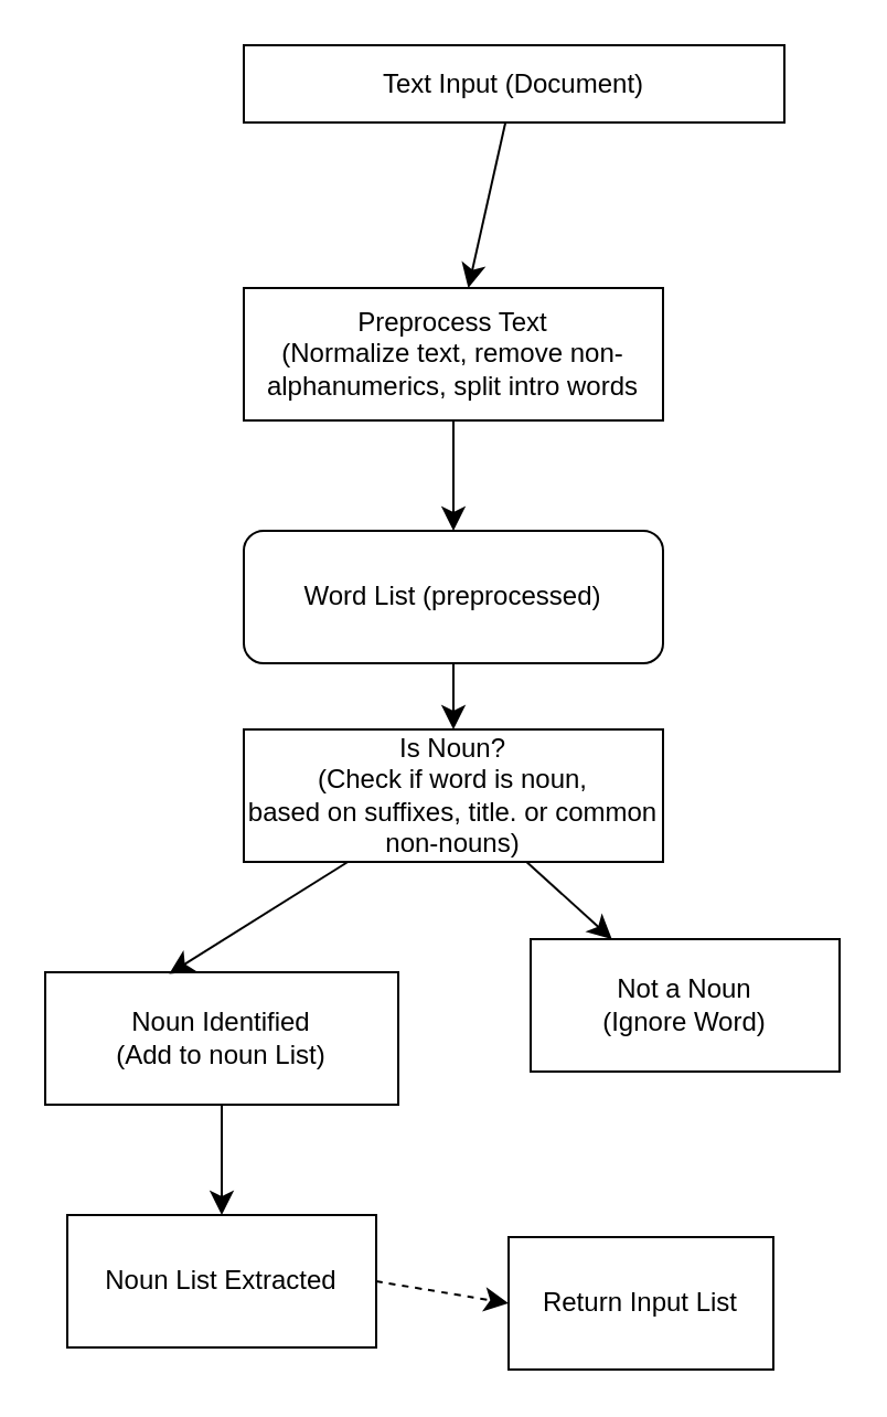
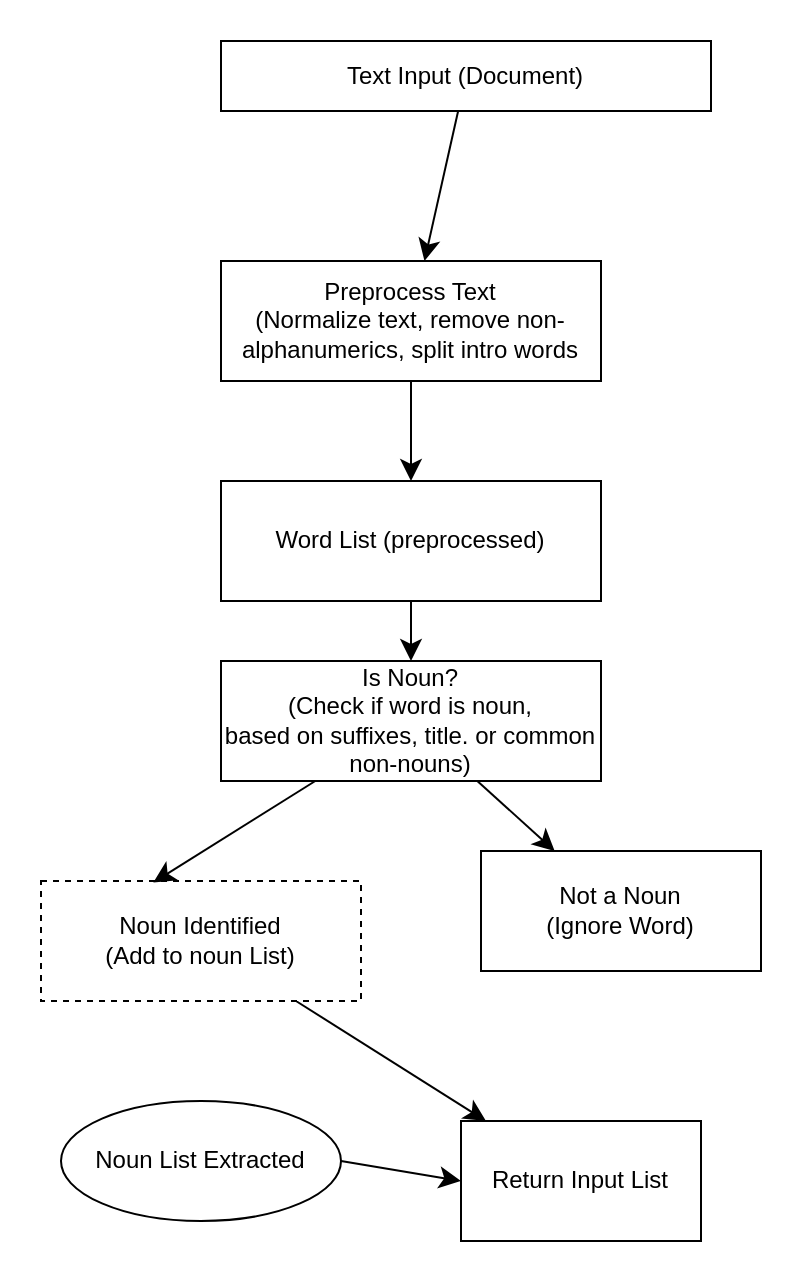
  <mxCell id="0" />
  <mxCell id="1" parent="0" />
  <mxCell id="2" style="edgeStyle=none;curved=1;rounded=0;orthogonalLoop=1;jettySize=auto;html=1;fontSize=12;startSize=8;endSize=8;" edge="1" parent="1" source="3" target="5"><mxGeometry relative="1" as="geometry" /></mxCell>
  <mxCell id="3" value="Text Input (Document)" style="rounded=0;whiteSpace=wrap;html=1;" vertex="1" parent="1"><mxGeometry x="110" y="20" width="245" height="35" as="geometry" /></mxCell>
  <mxCell id="4" style="edgeStyle=none;curved=1;rounded=0;orthogonalLoop=1;jettySize=auto;html=1;entryX=0.5;entryY=0;entryDx=0;entryDy=0;fontSize=12;startSize=8;endSize=8;" edge="1" parent="1" source="5" target="7"><mxGeometry relative="1" as="geometry" /></mxCell>
  <mxCell id="5" value="Preprocess Text&lt;div&gt;(Normalize text, remove non-alphanumerics, split intro words&lt;/div&gt;" style="rounded=0;whiteSpace=wrap;html=1;" vertex="1" parent="1"><mxGeometry x="110" y="130" width="190" height="60" as="geometry" /></mxCell>
  <mxCell id="6" style="edgeStyle=none;curved=1;rounded=0;orthogonalLoop=1;jettySize=auto;html=1;entryX=0.5;entryY=0;entryDx=0;entryDy=0;fontSize=12;startSize=8;endSize=8;" edge="1" parent="1" source="7" target="9"><mxGeometry relative="1" as="geometry" /></mxCell>
- <mxCell id="7" value="Word List (preprocessed)" style="whiteSpace=wrap;html=1;rounded=1;" vertex="1" parent="1"><mxGeometry x="110" y="240" width="190" height="60" as="geometry" /></mxCell>
+ <mxCell id="7" value="Word List (preprocessed)" style="rounded=0;whiteSpace=wrap;html=1;" vertex="1" parent="1"><mxGeometry x="110" y="240" width="190" height="60" as="geometry" /></mxCell>
  <mxCell id="8" style="edgeStyle=none;curved=1;rounded=0;orthogonalLoop=1;jettySize=auto;html=1;fontSize=12;startSize=8;endSize=8;" edge="1" parent="1" source="9" target="12"><mxGeometry relative="1" as="geometry" /></mxCell>
  <mxCell id="9" value="&lt;div&gt;Is Noun?&lt;/div&gt;(Check if word is noun,&lt;div&gt;based on suffixes, title. or common non-nouns)&lt;/div&gt;" style="rounded=0;whiteSpace=wrap;html=1;" vertex="1" parent="1"><mxGeometry x="110" y="330" width="190" height="60" as="geometry" /></mxCell>
- <mxCell id="10" style="edgeStyle=none;curved=1;rounded=0;orthogonalLoop=1;jettySize=auto;html=1;fontSize=12;startSize=8;endSize=8;" edge="1" parent="1" source="11" target="14"><mxGeometry relative="1" as="geometry" /></mxCell>
- <mxCell id="11" value="Noun Identified&lt;div&gt;(Add to noun List)&lt;/div&gt;" style="rounded=0;whiteSpace=wrap;html=1;" vertex="1" parent="1"><mxGeometry x="20" y="440" width="160" height="60" as="geometry" /></mxCell>
+ <mxCell id="10" style="edgeStyle=none;curved=1;rounded=0;orthogonalLoop=1;jettySize=auto;html=1;fontSize=12;startSize=8;endSize=8;" edge="1" parent="1" source="11" target="15"><mxGeometry relative="1" as="geometry" /></mxCell>
+ <mxCell id="11" value="Noun Identified&lt;div&gt;(Add to noun List)&lt;/div&gt;" style="rounded=0;whiteSpace=wrap;html=1;dashed=1;" vertex="1" parent="1"><mxGeometry x="20" y="440" width="160" height="60" as="geometry" /></mxCell>
  <mxCell id="12" value="Not a Noun&lt;div&gt;(Ignore Word)&lt;/div&gt;" style="rounded=0;whiteSpace=wrap;html=1;" vertex="1" parent="1"><mxGeometry x="240" y="425" width="140" height="60" as="geometry" /></mxCell>
- <mxCell id="13" style="edgeStyle=none;curved=1;rounded=0;orthogonalLoop=1;jettySize=auto;html=1;exitX=1;exitY=0.5;exitDx=0;exitDy=0;entryX=0;entryY=0.5;entryDx=0;entryDy=0;fontSize=12;startSize=8;endSize=8;dashed=1;" edge="1" parent="1" source="14" target="15"><mxGeometry relative="1" as="geometry" /></mxCell>
- <mxCell id="14" value="Noun List Extracted" style="rounded=0;whiteSpace=wrap;html=1;" vertex="1" parent="1"><mxGeometry x="30" y="550" width="140" height="60" as="geometry" /></mxCell>
+ <mxCell id="13" style="edgeStyle=none;curved=1;rounded=0;orthogonalLoop=1;jettySize=auto;html=1;exitX=1;exitY=0.5;exitDx=0;exitDy=0;entryX=0;entryY=0.5;entryDx=0;entryDy=0;fontSize=12;startSize=8;endSize=8;" edge="1" parent="1" source="14" target="15"><mxGeometry relative="1" as="geometry" /></mxCell>
+ <mxCell id="14" value="Noun List Extracted" style="ellipse;whiteSpace=wrap;html=1;" vertex="1" parent="1"><mxGeometry x="30" y="550" width="140" height="60" as="geometry" /></mxCell>
  <mxCell id="15" value="Return Input List" style="rounded=0;whiteSpace=wrap;html=1;" vertex="1" parent="1"><mxGeometry x="230" y="560" width="120" height="60" as="geometry" /></mxCell>
  <mxCell id="16" style="edgeStyle=none;curved=1;rounded=0;orthogonalLoop=1;jettySize=auto;html=1;entryX=0.351;entryY=0.013;entryDx=0;entryDy=0;entryPerimeter=0;fontSize=12;startSize=8;endSize=8;" edge="1" parent="1" source="9" target="11"><mxGeometry relative="1" as="geometry" /></mxCell>
